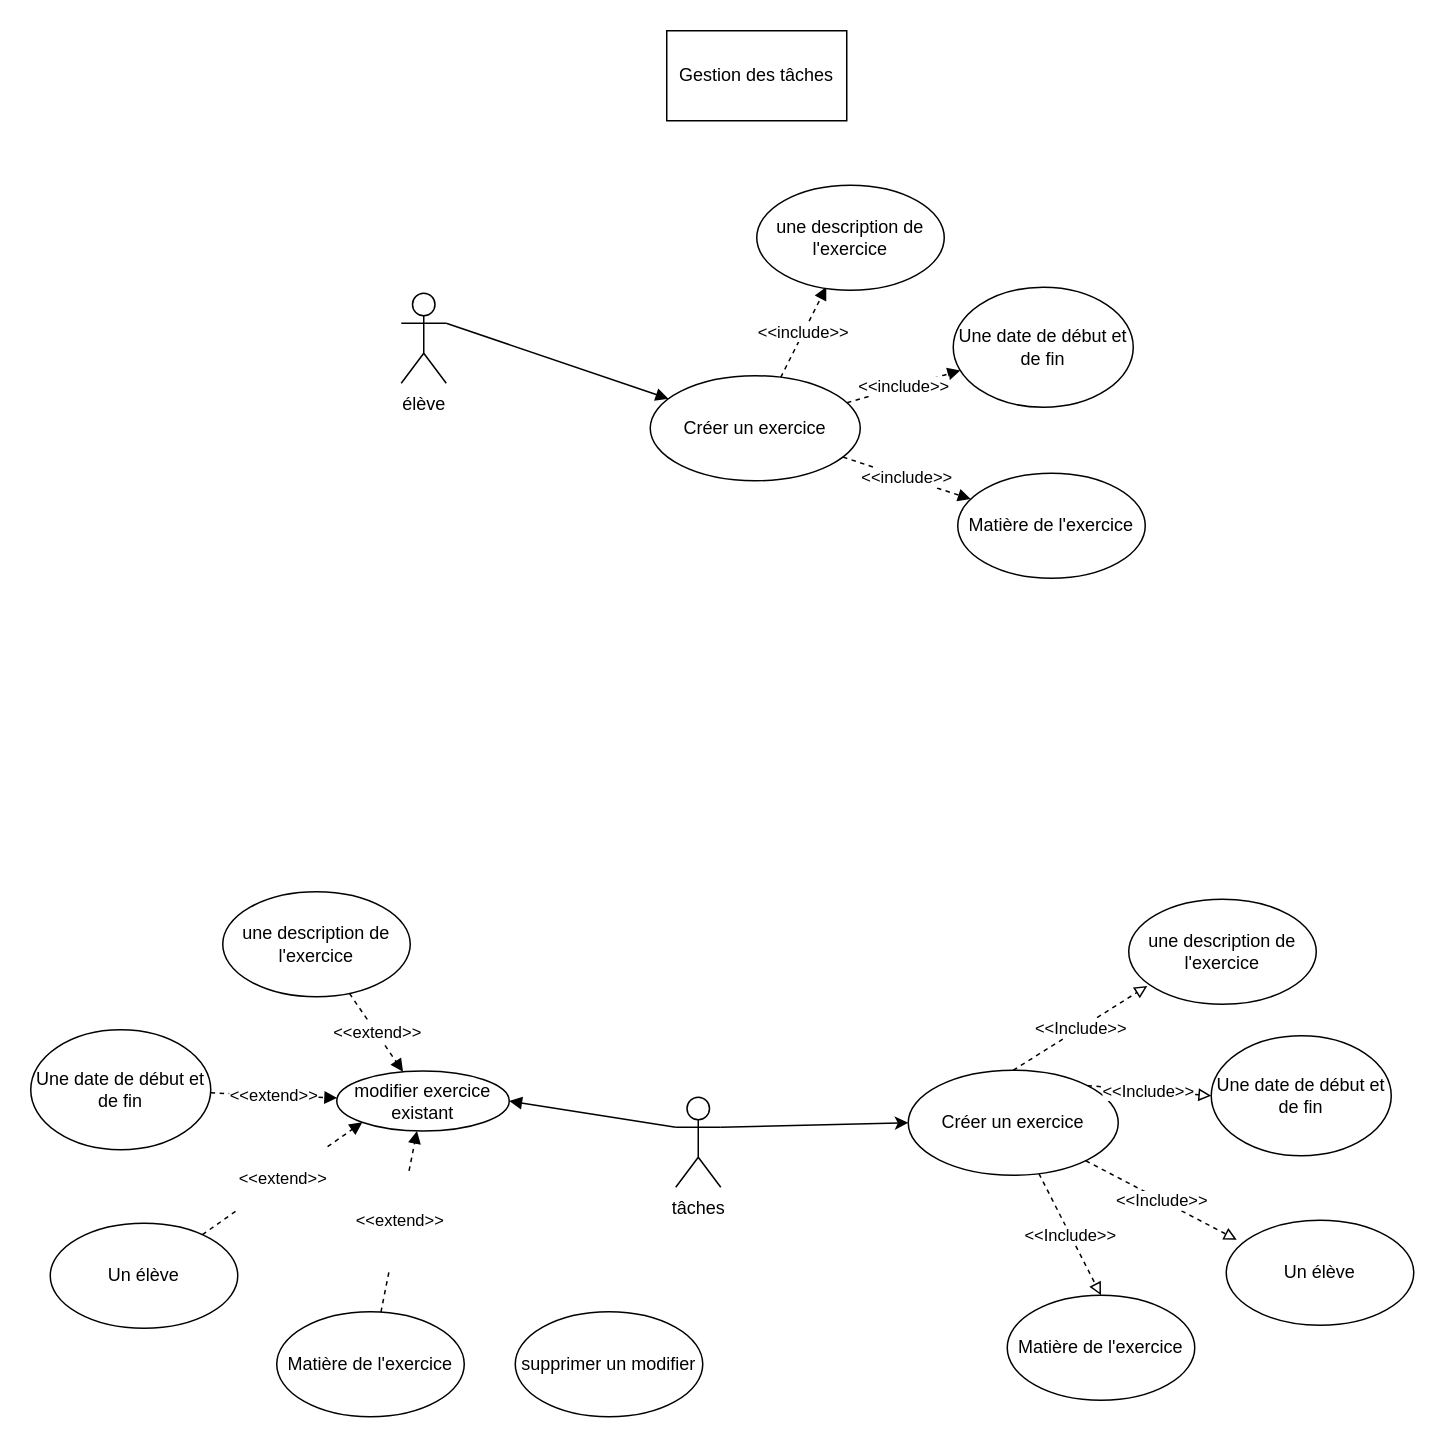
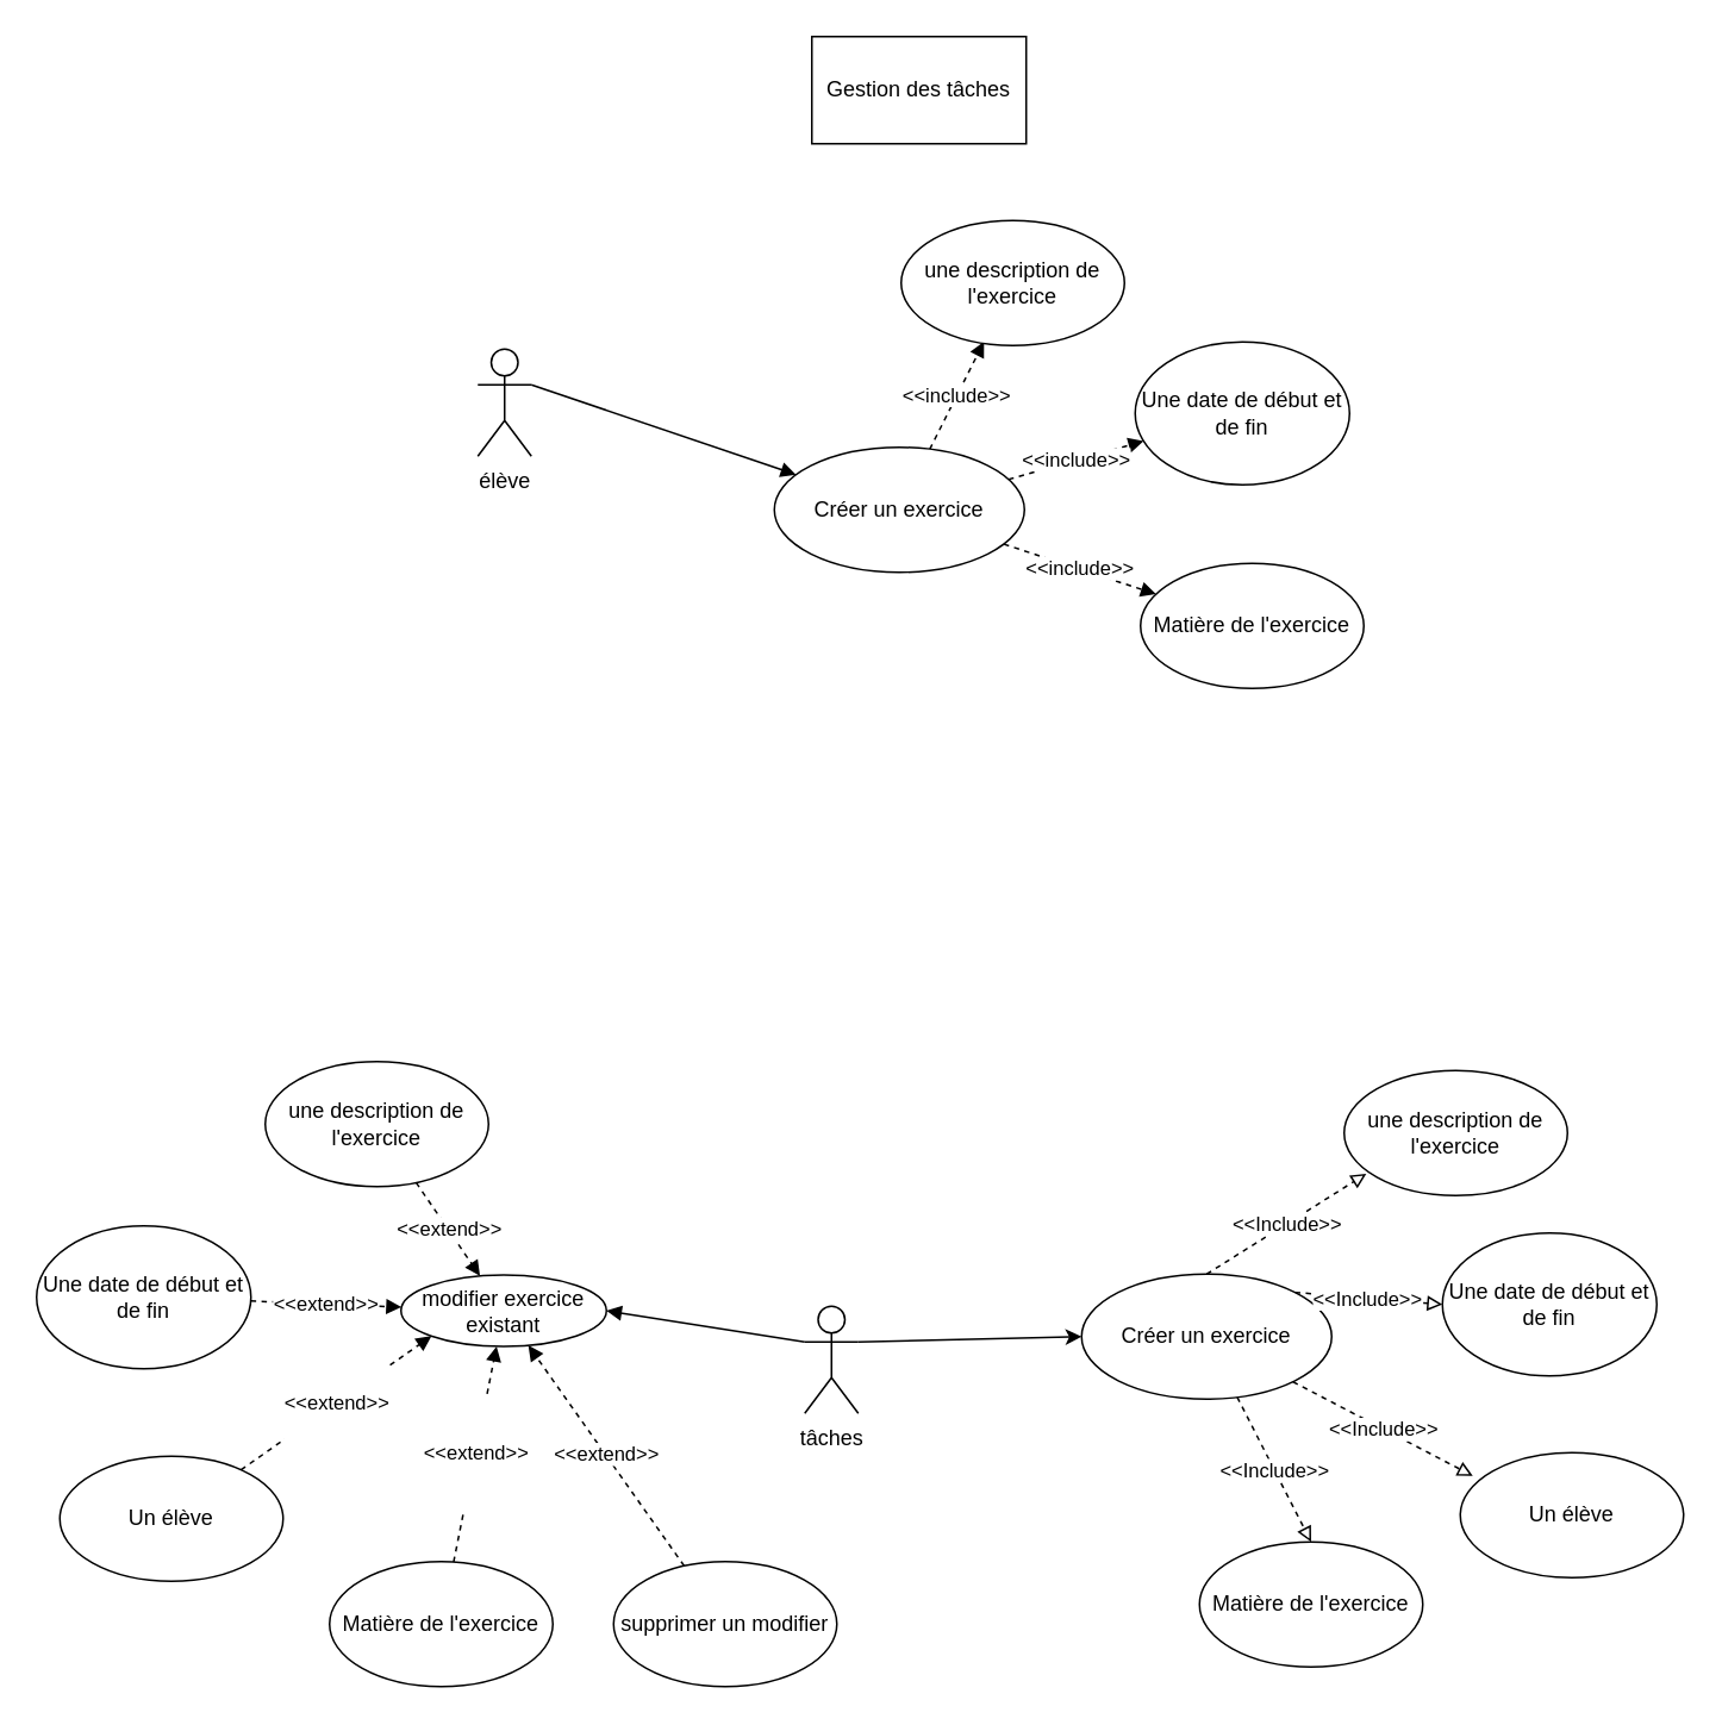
  <mxCell id="0" />
  <mxCell id="1" parent="0" />
- <mxCell id="2" value="Gestion des tâches" style="rounded=0;whiteSpace=wrap;html=1;" parent="1" vertex="1"><mxGeometry x="444" y="20" width="120" height="60" as="geometry" /></mxCell>
+ <mxCell id="2" value="Gestion des tâches" style="rounded=0;whiteSpace=wrap;html=1;" parent="1" vertex="1"><mxGeometry x="454" y="20" width="120" height="60" as="geometry" /></mxCell>
  <mxCell id="3" style="edgeStyle=none;rounded=0;orthogonalLoop=1;jettySize=auto;html=1;endArrow=block;endFill=1;exitX=1;exitY=0.333;exitDx=0;exitDy=0;exitPerimeter=0;" edge="1" parent="1" source="4" target="29"><mxGeometry relative="1" as="geometry" /></mxCell>
  <mxCell id="4" value="élève" style="shape=umlActor;verticalLabelPosition=bottom;verticalAlign=top;html=1;" parent="1" vertex="1"><mxGeometry x="267" y="195" width="30" height="60" as="geometry" /></mxCell>
  <mxCell id="5" style="edgeStyle=none;rounded=0;orthogonalLoop=1;jettySize=auto;html=1;entryX=1;entryY=0.5;entryDx=0;entryDy=0;endArrow=block;endFill=1;exitX=0;exitY=0.333;exitDx=0;exitDy=0;exitPerimeter=0;" edge="1" parent="1" source="6" target="14"><mxGeometry relative="1" as="geometry" /></mxCell>
  <mxCell id="6" value="tâches" style="shape=umlActor;verticalLabelPosition=bottom;verticalAlign=top;html=1;" parent="1" vertex="1"><mxGeometry x="450" y="731" width="30" height="60" as="geometry" /></mxCell>
  <mxCell id="7" value="" style="endArrow=classic;html=1;exitX=1;exitY=0.333;exitDx=0;exitDy=0;exitPerimeter=0;entryX=0;entryY=0.5;entryDx=0;entryDy=0;" parent="1" source="6" target="9" edge="1"><mxGeometry width="50" height="50" relative="1" as="geometry"><mxPoint x="929" y="744" as="sourcePoint" /><mxPoint x="563" y="704" as="targetPoint" /></mxGeometry></mxCell>
  <mxCell id="8" value="&amp;lt;&amp;lt;Include&amp;gt;&amp;gt;" style="rounded=0;orthogonalLoop=1;jettySize=auto;html=1;dashed=1;endArrow=block;endFill=0;entryX=0.5;entryY=0;entryDx=0;entryDy=0;" edge="1" parent="1" source="9" target="11"><mxGeometry relative="1" as="geometry" /></mxCell>
  <mxCell id="9" value="Créer un exercice" style="ellipse;whiteSpace=wrap;html=1;" parent="1" vertex="1"><mxGeometry x="605" y="713" width="140" height="70" as="geometry" /></mxCell>
  <mxCell id="10" value="Une date de début et de fin" style="ellipse;whiteSpace=wrap;html=1;" vertex="1" parent="1"><mxGeometry x="807" y="690" width="120" height="80" as="geometry" /></mxCell>
  <mxCell id="11" value="Matière de l'exercice" style="ellipse;whiteSpace=wrap;html=1;" vertex="1" parent="1"><mxGeometry x="671" y="863" width="125" height="70" as="geometry" /></mxCell>
  <mxCell id="12" value="Un élève" style="ellipse;whiteSpace=wrap;html=1;" vertex="1" parent="1"><mxGeometry x="817" y="813" width="125" height="70" as="geometry" /></mxCell>
  <mxCell id="13" value="une description de l'exercice" style="ellipse;whiteSpace=wrap;html=1;" vertex="1" parent="1"><mxGeometry x="752" y="599" width="125" height="70" as="geometry" /></mxCell>
  <mxCell id="14" value="modifier exercice existant" style="ellipse;whiteSpace=wrap;html=1;" vertex="1" parent="1"><mxGeometry x="224" y="713.5" width="115" height="40" as="geometry" /></mxCell>
  <mxCell id="15" value="&amp;lt;&amp;lt;Include&amp;gt;&amp;gt;" style="rounded=0;orthogonalLoop=1;jettySize=auto;html=1;dashed=1;endArrow=block;endFill=0;entryX=0.056;entryY=0.186;entryDx=0;entryDy=0;entryPerimeter=0;" edge="1" parent="1" source="9" target="12"><mxGeometry relative="1" as="geometry"><mxPoint x="647.885" y="793.885" as="sourcePoint" /><mxPoint x="483.5" y="884" as="targetPoint" /></mxGeometry></mxCell>
  <mxCell id="16" value="&amp;lt;&amp;lt;Include&amp;gt;&amp;gt;" style="rounded=0;orthogonalLoop=1;jettySize=auto;html=1;dashed=1;endArrow=block;endFill=0;entryX=0;entryY=0.5;entryDx=0;entryDy=0;exitX=1;exitY=0;exitDx=0;exitDy=0;" edge="1" parent="1" source="9" target="10"><mxGeometry relative="1" as="geometry"><mxPoint x="657.885" y="803.885" as="sourcePoint" /><mxPoint x="493.5" y="894" as="targetPoint" /></mxGeometry></mxCell>
  <mxCell id="17" value="&amp;lt;&amp;lt;Include&amp;gt;&amp;gt;" style="rounded=0;orthogonalLoop=1;jettySize=auto;html=1;dashed=1;endArrow=block;endFill=0;entryX=0.099;entryY=0.826;entryDx=0;entryDy=0;exitX=0.5;exitY=0;exitDx=0;exitDy=0;entryPerimeter=0;" edge="1" parent="1" source="9" target="13"><mxGeometry relative="1" as="geometry"><mxPoint x="667.885" y="813.885" as="sourcePoint" /><mxPoint x="503.5" y="904" as="targetPoint" /></mxGeometry></mxCell>
  <mxCell id="18" value="&amp;lt;&amp;lt;extend&amp;gt;&amp;gt;" style="edgeStyle=none;rounded=0;orthogonalLoop=1;jettySize=auto;html=1;endArrow=block;endFill=1;dashed=1;" edge="1" parent="1" source="19" target="14"><mxGeometry relative="1" as="geometry" /></mxCell>
  <mxCell id="19" value="une description de l'exercice" style="ellipse;whiteSpace=wrap;html=1;" vertex="1" parent="1"><mxGeometry x="148" y="594" width="125" height="70" as="geometry" /></mxCell>
  <mxCell id="20" value="&#10;&#10;&lt;span style=&quot;color: rgb(0, 0, 0); font-family: helvetica; font-size: 11px; font-style: normal; font-weight: 400; letter-spacing: normal; text-align: center; text-indent: 0px; text-transform: none; word-spacing: 0px; background-color: rgb(255, 255, 255); display: inline; float: none;&quot;&gt;&amp;lt;&amp;lt;extend&amp;gt;&amp;gt;&lt;/span&gt;&#10;&#10;" style="edgeStyle=none;rounded=0;orthogonalLoop=1;jettySize=auto;html=1;dashed=1;endArrow=block;endFill=1;" edge="1" parent="1" source="21" target="14"><mxGeometry relative="1" as="geometry" /></mxCell>
  <mxCell id="21" value="Une date de début et de fin" style="ellipse;whiteSpace=wrap;html=1;" vertex="1" parent="1"><mxGeometry x="20" y="686" width="120" height="80" as="geometry" /></mxCell>
  <mxCell id="22" value="&#10;&#10;&lt;span style=&quot;color: rgb(0, 0, 0); font-family: helvetica; font-size: 11px; font-style: normal; font-weight: 400; letter-spacing: normal; text-align: center; text-indent: 0px; text-transform: none; word-spacing: 0px; background-color: rgb(255, 255, 255); display: inline; float: none;&quot;&gt;&amp;lt;&amp;lt;extend&amp;gt;&amp;gt;&lt;/span&gt;&#10;&#10;" style="edgeStyle=none;rounded=0;orthogonalLoop=1;jettySize=auto;html=1;entryX=0;entryY=1;entryDx=0;entryDy=0;dashed=1;endArrow=block;endFill=1;" edge="1" parent="1" source="23" target="14"><mxGeometry relative="1" as="geometry" /></mxCell>
  <mxCell id="23" value="Un élève" style="ellipse;whiteSpace=wrap;html=1;" vertex="1" parent="1"><mxGeometry x="33" y="815" width="125" height="70" as="geometry" /></mxCell>
  <mxCell id="24" value="&#10;&#10;&lt;span style=&quot;color: rgb(0, 0, 0); font-family: helvetica; font-size: 11px; font-style: normal; font-weight: 400; letter-spacing: normal; text-align: center; text-indent: 0px; text-transform: none; word-spacing: 0px; background-color: rgb(255, 255, 255); display: inline; float: none;&quot;&gt;&amp;lt;&amp;lt;extend&amp;gt;&amp;gt;&lt;/span&gt;&#10;&#10;" style="edgeStyle=none;rounded=0;orthogonalLoop=1;jettySize=auto;html=1;dashed=1;endArrow=block;endFill=1;" edge="1" parent="1" source="25" target="14"><mxGeometry relative="1" as="geometry" /></mxCell>
  <mxCell id="25" value="Matière de l'exercice" style="ellipse;whiteSpace=wrap;html=1;" vertex="1" parent="1"><mxGeometry x="184" y="874" width="125" height="70" as="geometry" /></mxCell>
  <mxCell id="26" value="&amp;lt;&amp;lt;include&amp;gt;&amp;gt;" style="edgeStyle=none;rounded=0;orthogonalLoop=1;jettySize=auto;html=1;entryX=0.371;entryY=0.969;entryDx=0;entryDy=0;entryPerimeter=0;endArrow=block;endFill=1;dashed=1;" edge="1" parent="1" source="29" target="30"><mxGeometry relative="1" as="geometry" /></mxCell>
  <mxCell id="27" value="&amp;lt;&amp;lt;include&amp;gt;&amp;gt;" style="edgeStyle=none;rounded=0;orthogonalLoop=1;jettySize=auto;html=1;dashed=1;endArrow=block;endFill=1;" edge="1" parent="1" source="29" target="31"><mxGeometry relative="1" as="geometry" /></mxCell>
  <mxCell id="28" value="&amp;lt;&amp;lt;include&amp;gt;&amp;gt;" style="edgeStyle=none;rounded=0;orthogonalLoop=1;jettySize=auto;html=1;dashed=1;endArrow=block;endFill=1;" edge="1" parent="1" source="29" target="32"><mxGeometry relative="1" as="geometry" /></mxCell>
  <mxCell id="29" value="Créer un exercice" style="ellipse;whiteSpace=wrap;html=1;" vertex="1" parent="1"><mxGeometry x="433" y="250" width="140" height="70" as="geometry" /></mxCell>
  <mxCell id="30" value="une description de l'exercice" style="ellipse;whiteSpace=wrap;html=1;" vertex="1" parent="1"><mxGeometry x="504" y="123" width="125" height="70" as="geometry" /></mxCell>
  <mxCell id="31" value="Une date de début et de fin" style="ellipse;whiteSpace=wrap;html=1;" vertex="1" parent="1"><mxGeometry x="635" y="191" width="120" height="80" as="geometry" /></mxCell>
  <mxCell id="32" value="Matière de l'exercice" style="ellipse;whiteSpace=wrap;html=1;" vertex="1" parent="1"><mxGeometry x="638" y="315" width="125" height="70" as="geometry" /></mxCell>
+ <mxCell id="33" value="&amp;lt;&amp;lt;extend&amp;gt;&amp;gt;" style="edgeStyle=none;rounded=0;orthogonalLoop=1;jettySize=auto;html=1;dashed=1;endArrow=block;endFill=1;" edge="1" parent="1" source="34" target="14"><mxGeometry relative="1" as="geometry" /></mxCell>
  <mxCell id="34" value="supprimer un modifier" style="ellipse;whiteSpace=wrap;html=1;" vertex="1" parent="1"><mxGeometry x="343" y="874" width="125" height="70" as="geometry" /></mxCell>
